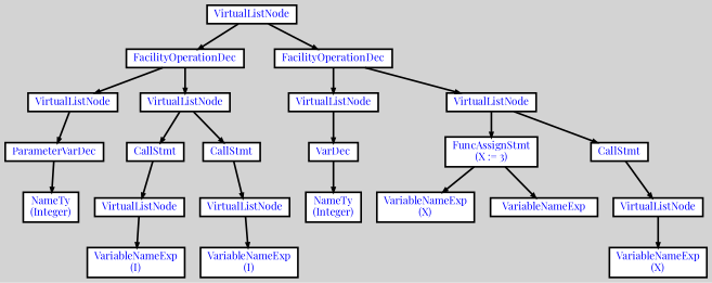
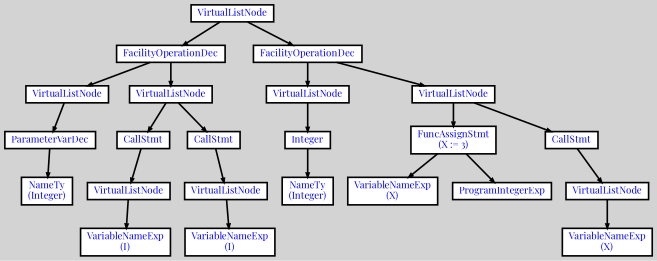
  digraph {
    bgcolor=lightgrey
    fontname="Playfair Display"
    ordering=out
    ranksep=.4
    node [color=black fillcolor=white fixedsize=false fontcolor=blue fontname="Playfair Display" fontsize=12 shape=box style="filled, solid, bold"]
    edge [arrowsize=.5 color=black fontname="Playfair Display" style=bold]
    n1 [height=.25 label=VirtualListNode width=.25]
    n2 [height=.25 label=FacilityOperationDec width=.25]
    n3 [height=.25 label=FacilityOperationDec width=.25]
    n4 [height=.25 label=VirtualListNode width=.25]
    n5 [height=.25 label=VirtualListNode width=.25]
    n6 [height=.25 label=VirtualListNode width=.25]
    n7 [height=.25 label=VirtualListNode width=.25]
    n8 [height=.25 label=ParameterVarDec width=.25]
    n9 [height=.25 label=CallStmt width=.25]
    n10 [height=.25 label=CallStmt width=.25]
    n11 [height=.25 label="NameTy\n(Integer)" width=.25]
    n12 [height=.25 label=VirtualListNode width=.25]
    n13 [height=.25 label=VirtualListNode width=.25]
    n14 [height=.25 label="VariableNameExp\n(I)" width=.25]
    n15 [height=.25 label="VariableNameExp\n(I)" width=.25]
-   n16 [height=.25 label=VarDec width=.25]
+   n16 [height=.25 label=Integer width=.25]
    n17 [height=.25 label="FuncAssignStmt\n(X := 3)" width=.25]
    n18 [height=.25 label=CallStmt width=.25]
    n19 [height=.25 label="NameTy\n(Integer)" width=.25]
    n20 [height=.25 label="VariableNameExp\n(X)" width=.25]
-   n21 [height=.25 label=VariableNameExp width=.25]
+   n21 [height=.25 label=ProgramIntegerExp width=.25]
    n22 [height=.25 label=VirtualListNode width=.25]
    n23 [height=.25 label="VariableNameExp\n(X)" width=.25]
    n1 -> n2
    n1 -> n3
    n2 -> n4
    n2 -> n5
    n3 -> n6
    n3 -> n7
    n4 -> n8
    n5 -> n9
    n5 -> n10
    n6 -> n16
    n7 -> n17
    n7 -> n18
    n8 -> n11
    n9 -> n12
    n10 -> n13
    n12 -> n14
    n13 -> n15
    n16 -> n19
    n17 -> n20
    n17 -> n21
    n18 -> n22
    n22 -> n23
  }
